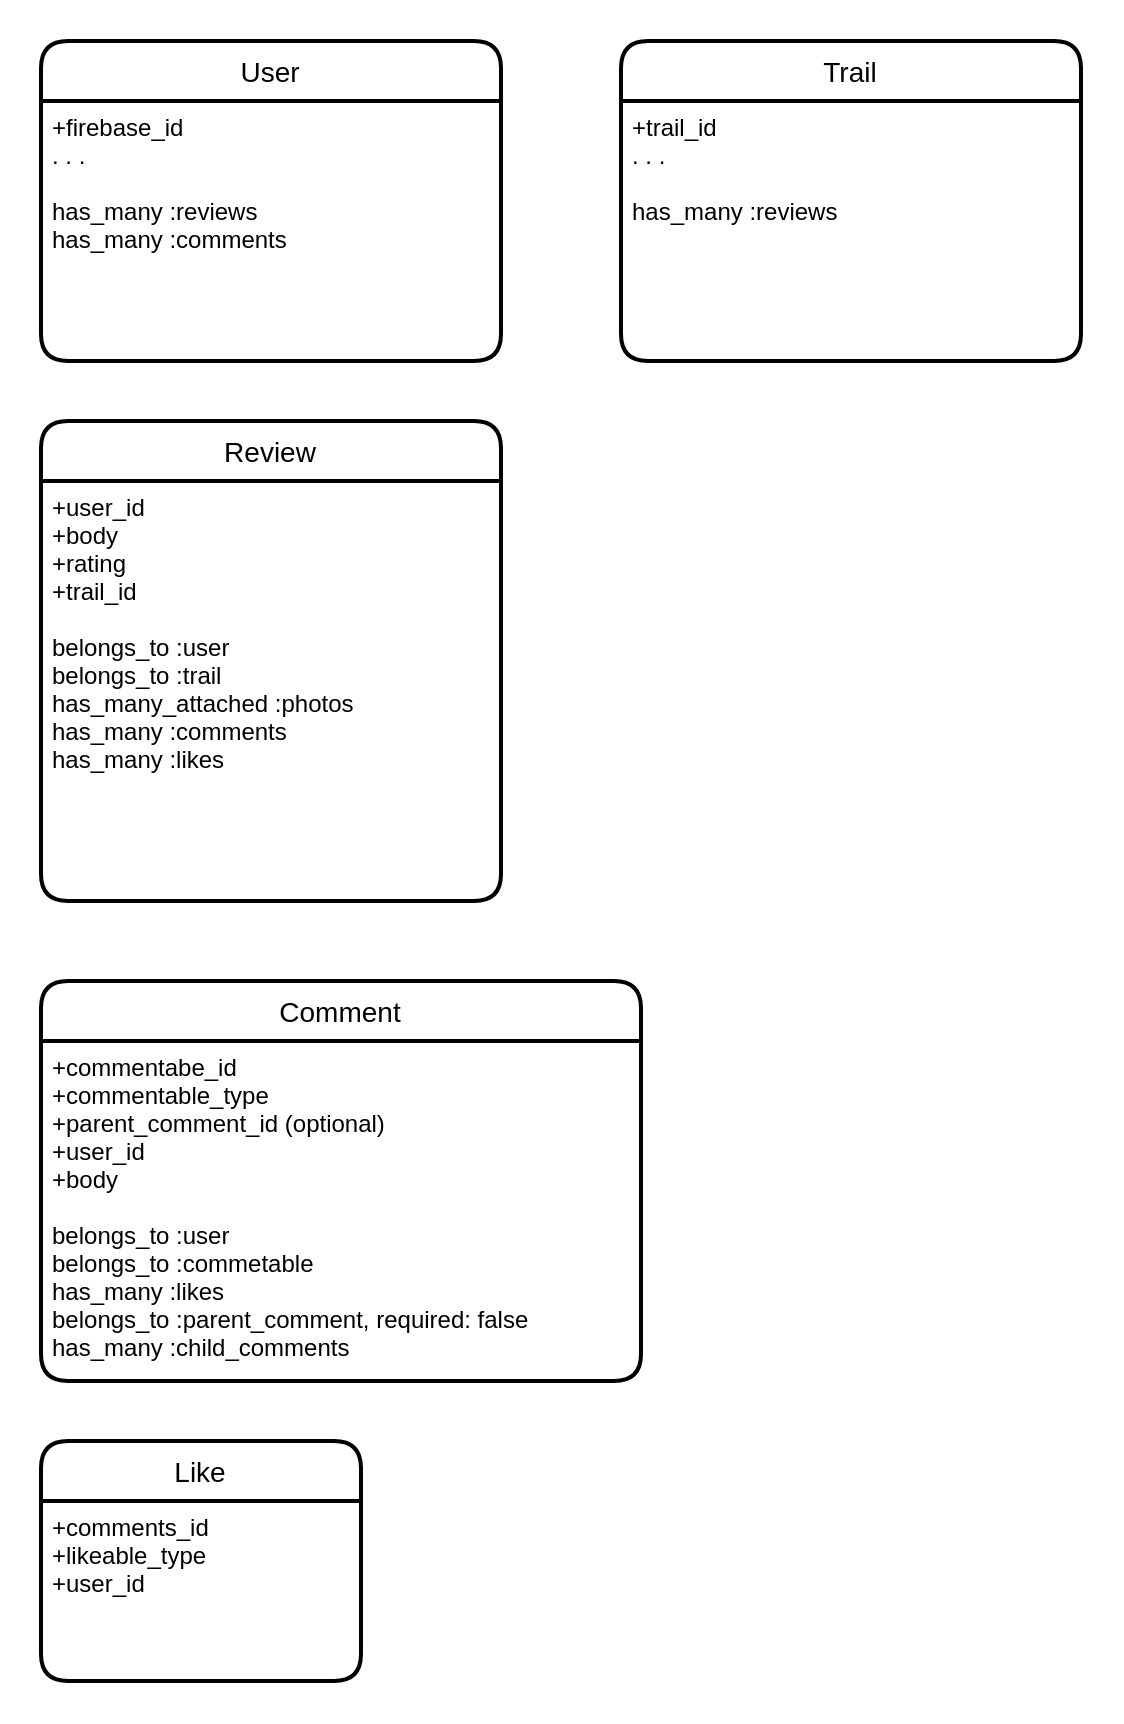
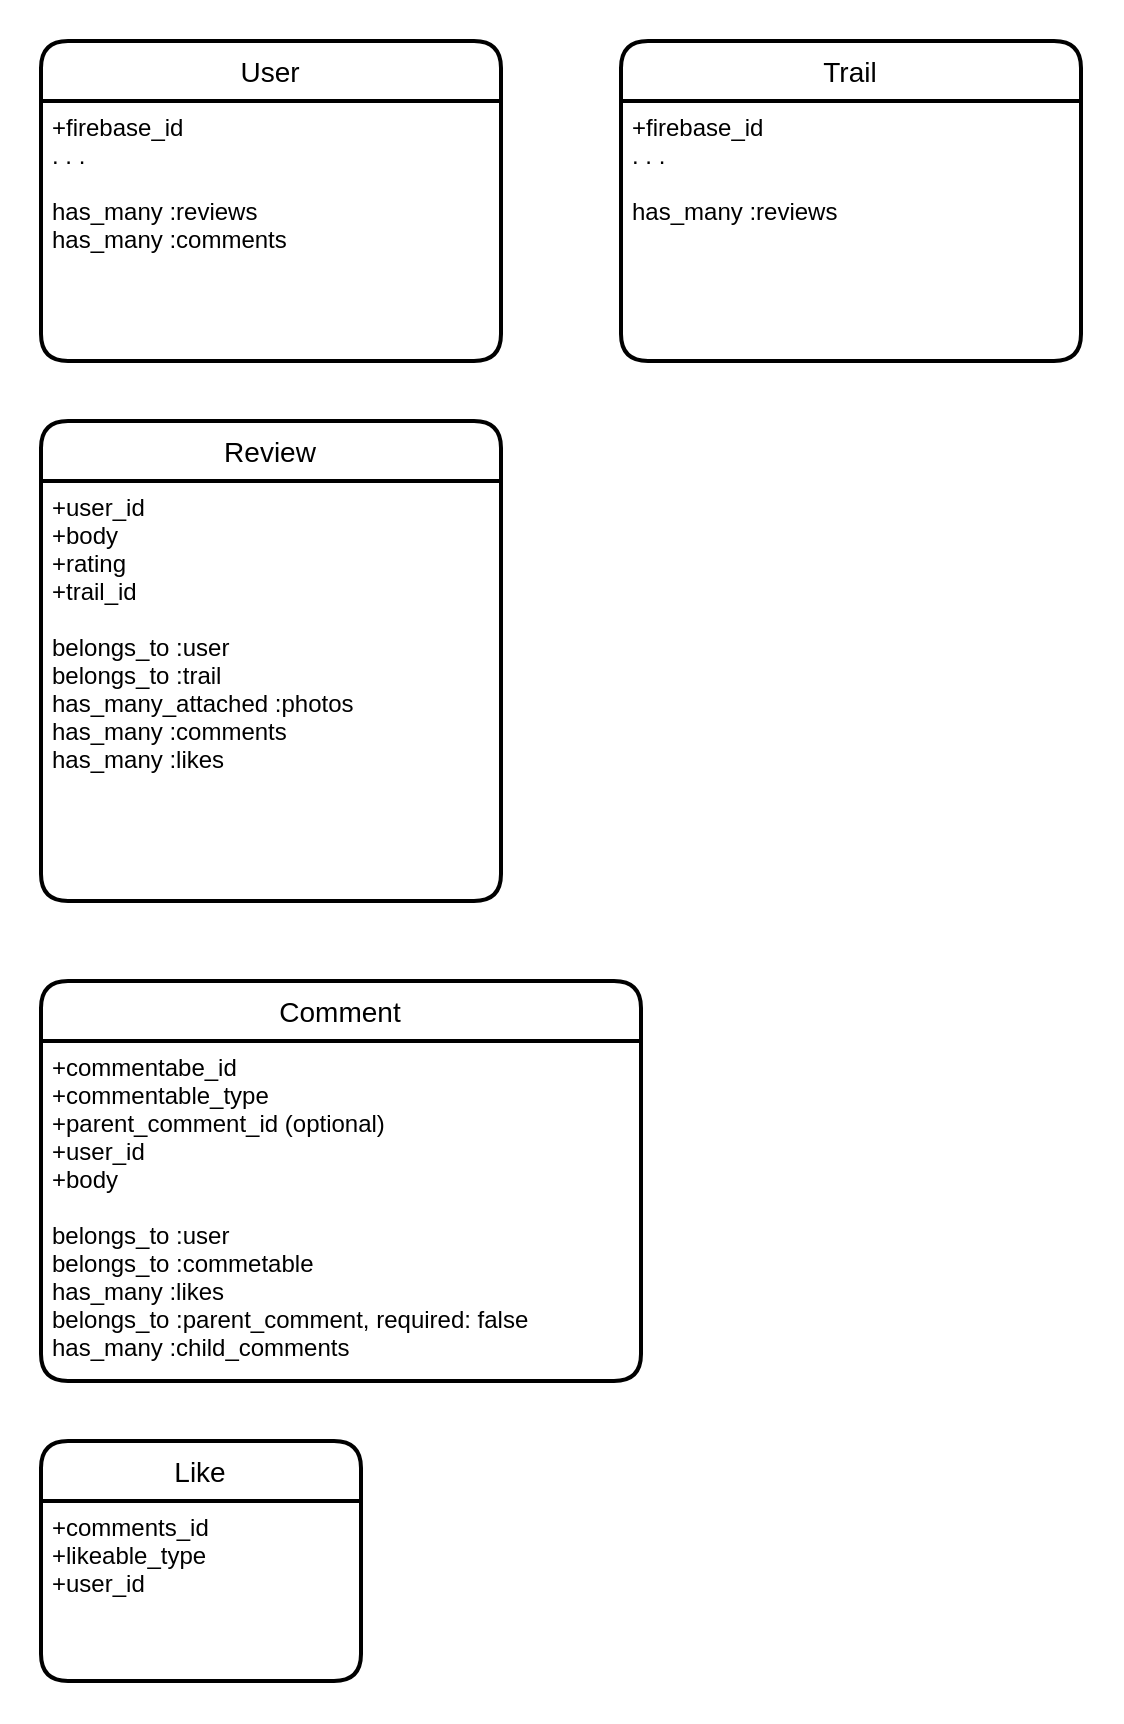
  <mxCell id="0" />
  <mxCell id="1" parent="0" />
  <mxCell id="2" value="Review" style="swimlane;childLayout=stackLayout;horizontal=1;startSize=30;horizontalStack=0;rounded=1;fontSize=14;fontStyle=0;strokeWidth=2;resizeParent=0;resizeLast=1;shadow=0;dashed=0;align=center;" vertex="1" parent="1"><mxGeometry x="20" y="210" width="230" height="240" as="geometry" /></mxCell>
  <mxCell id="3" value="+user_id&#10;+body&#10;+rating&#10;+trail_id&#10;&#10;belongs_to :user&#10;belongs_to :trail&#10;has_many_attached :photos&#10;has_many :comments&#10;has_many :likes" style="align=left;strokeColor=none;fillColor=none;spacingLeft=4;fontSize=12;verticalAlign=top;resizable=0;rotatable=0;part=1;" vertex="1" parent="2"><mxGeometry y="30" width="230" height="210" as="geometry" /></mxCell>
  <mxCell id="4" value="User" style="swimlane;childLayout=stackLayout;horizontal=1;startSize=30;horizontalStack=0;rounded=1;fontSize=14;fontStyle=0;strokeWidth=2;resizeParent=0;resizeLast=1;shadow=0;dashed=0;align=center;" vertex="1" parent="1"><mxGeometry x="20" y="20" width="230" height="160" as="geometry" /></mxCell>
  <mxCell id="5" value="+firebase_id&#10;. . .&#10;&#10;has_many :reviews&#10;has_many :comments" style="align=left;strokeColor=none;fillColor=none;spacingLeft=4;fontSize=12;verticalAlign=top;resizable=0;rotatable=0;part=1;" vertex="1" parent="4"><mxGeometry y="30" width="230" height="130" as="geometry" /></mxCell>
  <mxCell id="6" value="Comment" style="swimlane;childLayout=stackLayout;horizontal=1;startSize=30;horizontalStack=0;rounded=1;fontSize=14;fontStyle=0;strokeWidth=2;resizeParent=0;resizeLast=1;shadow=0;dashed=0;align=center;" vertex="1" parent="1"><mxGeometry x="20" y="490" width="300" height="200" as="geometry" /></mxCell>
  <mxCell id="7" value="+commentabe_id&#10;+commentable_type&#10;+parent_comment_id (optional)&#10;+user_id&#10;+body&#10;&#10;belongs_to :user&#10;belongs_to :commetable&#10;has_many :likes&#10;belongs_to :parent_comment, required: false&#10;has_many :child_comments" style="align=left;strokeColor=none;fillColor=none;spacingLeft=4;fontSize=12;verticalAlign=top;resizable=0;rotatable=0;part=1;" vertex="1" parent="6"><mxGeometry y="30" width="300" height="170" as="geometry" /></mxCell>
  <mxCell id="8" value="Like" style="swimlane;childLayout=stackLayout;horizontal=1;startSize=30;horizontalStack=0;rounded=1;fontSize=14;fontStyle=0;strokeWidth=2;resizeParent=0;resizeLast=1;shadow=0;dashed=0;align=center;" vertex="1" parent="1"><mxGeometry x="20" y="720" width="160" height="120" as="geometry" /></mxCell>
  <mxCell id="9" value="+comments_id&#10;+likeable_type&#10;+user_id" style="align=left;strokeColor=none;fillColor=none;spacingLeft=4;fontSize=12;verticalAlign=top;resizable=0;rotatable=0;part=1;" vertex="1" parent="8"><mxGeometry y="30" width="160" height="90" as="geometry" /></mxCell>
  <mxCell id="10" value="Trail" style="swimlane;childLayout=stackLayout;horizontal=1;startSize=30;horizontalStack=0;rounded=1;fontSize=14;fontStyle=0;strokeWidth=2;resizeParent=0;resizeLast=1;shadow=0;dashed=0;align=center;" vertex="1" parent="1"><mxGeometry x="310" y="20" width="230" height="160" as="geometry" /></mxCell>
- <mxCell id="11" value="+trail_id&#10;. . .&#10;&#10;has_many :reviews" style="align=left;strokeColor=none;fillColor=none;spacingLeft=4;fontSize=12;verticalAlign=top;resizable=0;rotatable=0;part=1;" vertex="1" parent="10"><mxGeometry y="30" width="230" height="130" as="geometry" /></mxCell>
+ <mxCell id="11" value="+firebase_id&#10;. . .&#10;&#10;has_many :reviews" style="align=left;strokeColor=none;fillColor=none;spacingLeft=4;fontSize=12;verticalAlign=top;resizable=0;rotatable=0;part=1;" vertex="1" parent="10"><mxGeometry y="30" width="230" height="130" as="geometry" /></mxCell>
